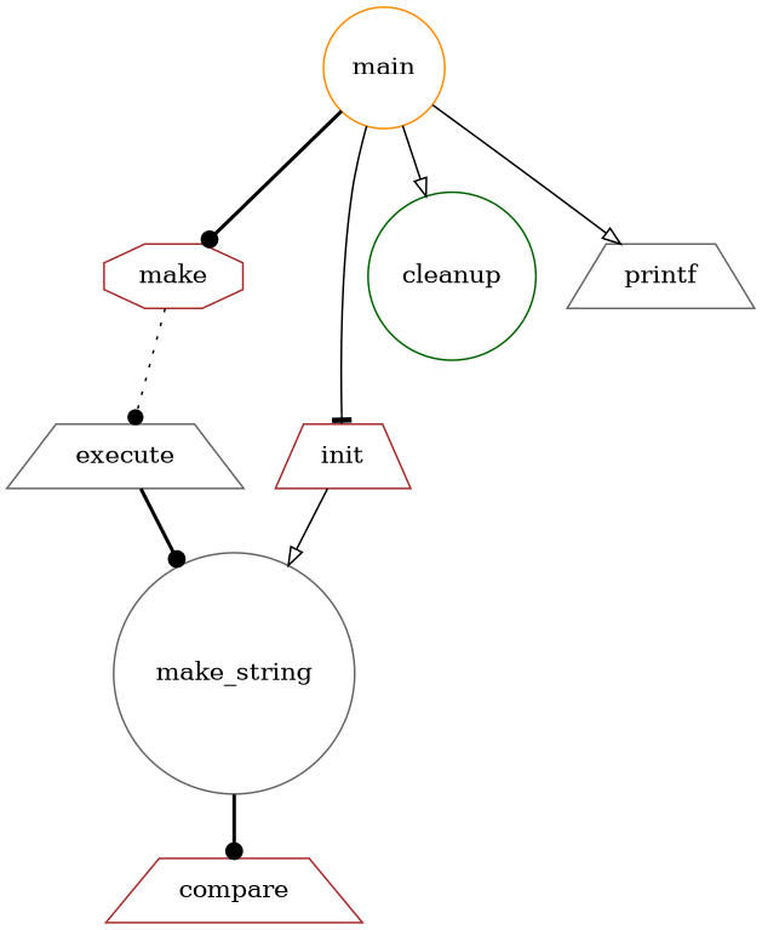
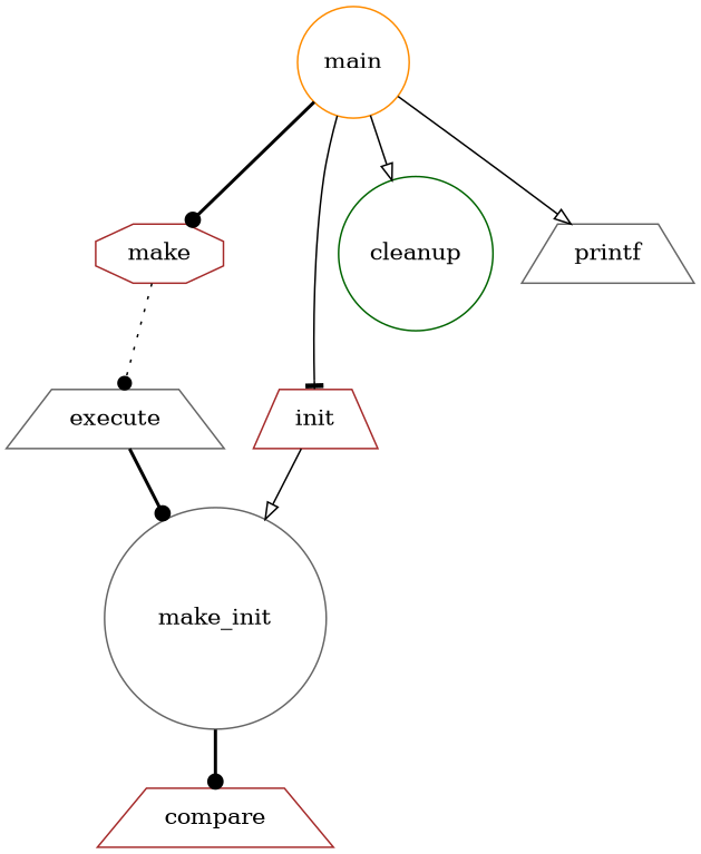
  digraph {
    node [color=brown shape=trapezium]
    edge [arrowhead=dot style=solid]
    main [color=darkorange shape=circle]
    n2 [label=make shape=octagon]
    init
    cleanup [color=darkgreen shape=circle]
    printf [color=gray40]
    execute [color=gray40]
-   make_string [color=gray40 shape=circle]
+   make_string [color=gray40 shape=circle label=make_init]
    compare
    main -> n2 [style=bold]
    main -> init [arrowhead=tee]
    main -> cleanup [arrowhead=onormal]
    main -> printf [arrowhead=onormal]
    n2 -> execute [style=dotted]
    init -> make_string [arrowhead=onormal]
    execute -> make_string [style=bold]
    make_string -> compare [style=bold]
  }
